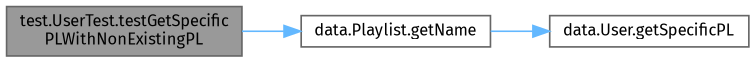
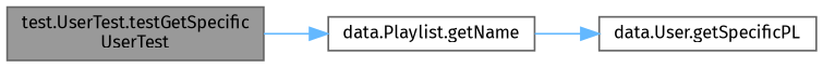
  digraph {
    fontname="Fira Sans"
    rankdir=LR
    node [color=grey40 fillcolor=white fontname="Fira Sans" fontsize=10 shape=box style=filled]
    edge [color=steelblue1 fontname="Fira Sans" fontsize=10 labelfontname=Helvetica labelfontsize=10 style=solid]
-   n1 [color=gray40 fillcolor=grey60 fontcolor=black height=0.2 label="test.UserTest.testGetSpecific\lPLWithNonExistingPL" width=0.4]
+   n1 [color=gray40 fillcolor=grey60 fontcolor=black height=0.2 label="test.UserTest.testGetSpecific\lUserTest" width=0.4]
    n2 [height=0.2 label="data.Playlist.getName" width=0.4]
    n3 [height=0.2 label="data.User.getSpecificPL" width=0.4]
    n1 -> n2
    n2 -> n3
  }
